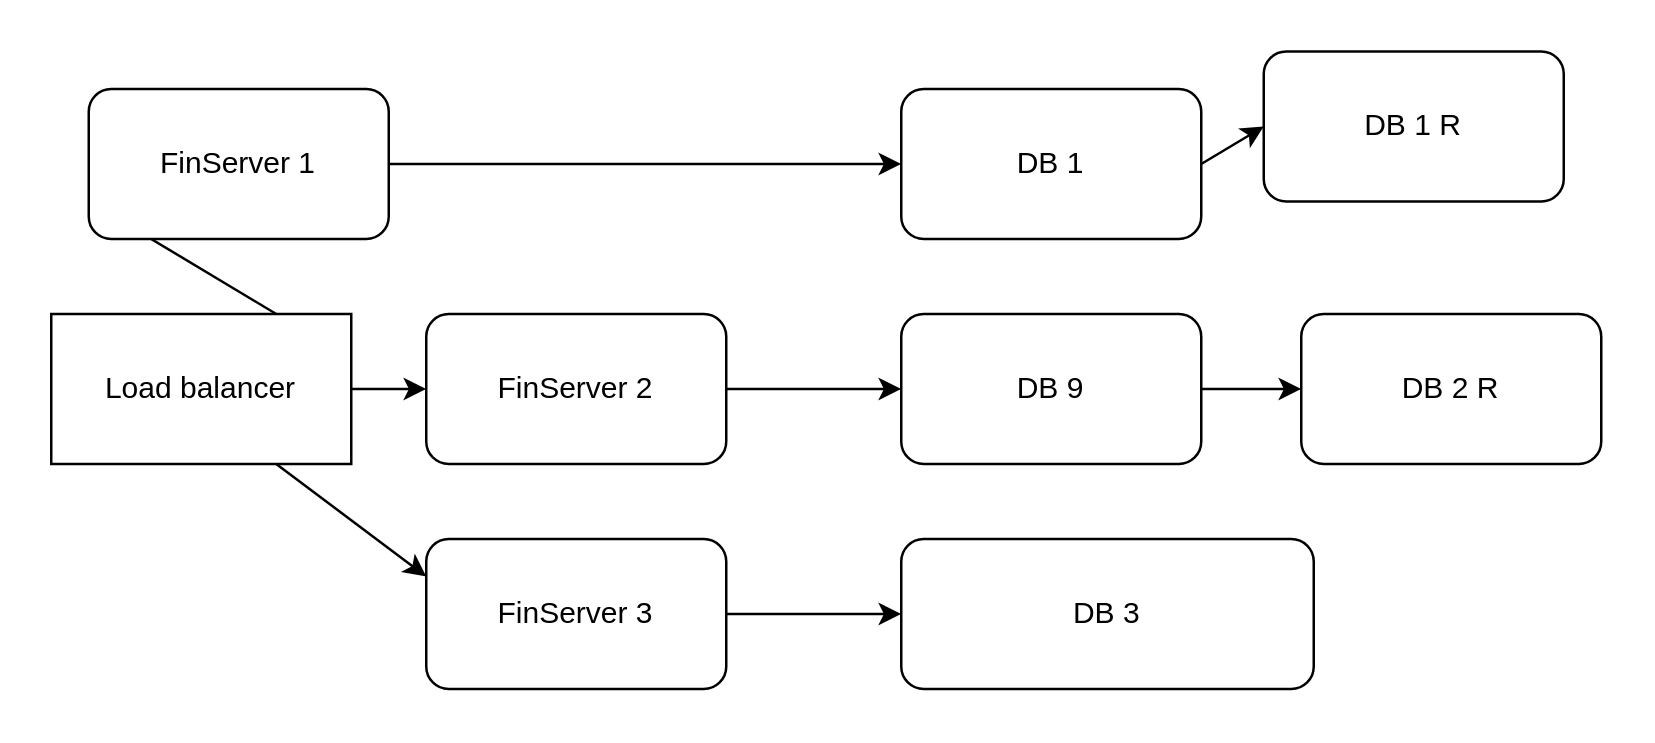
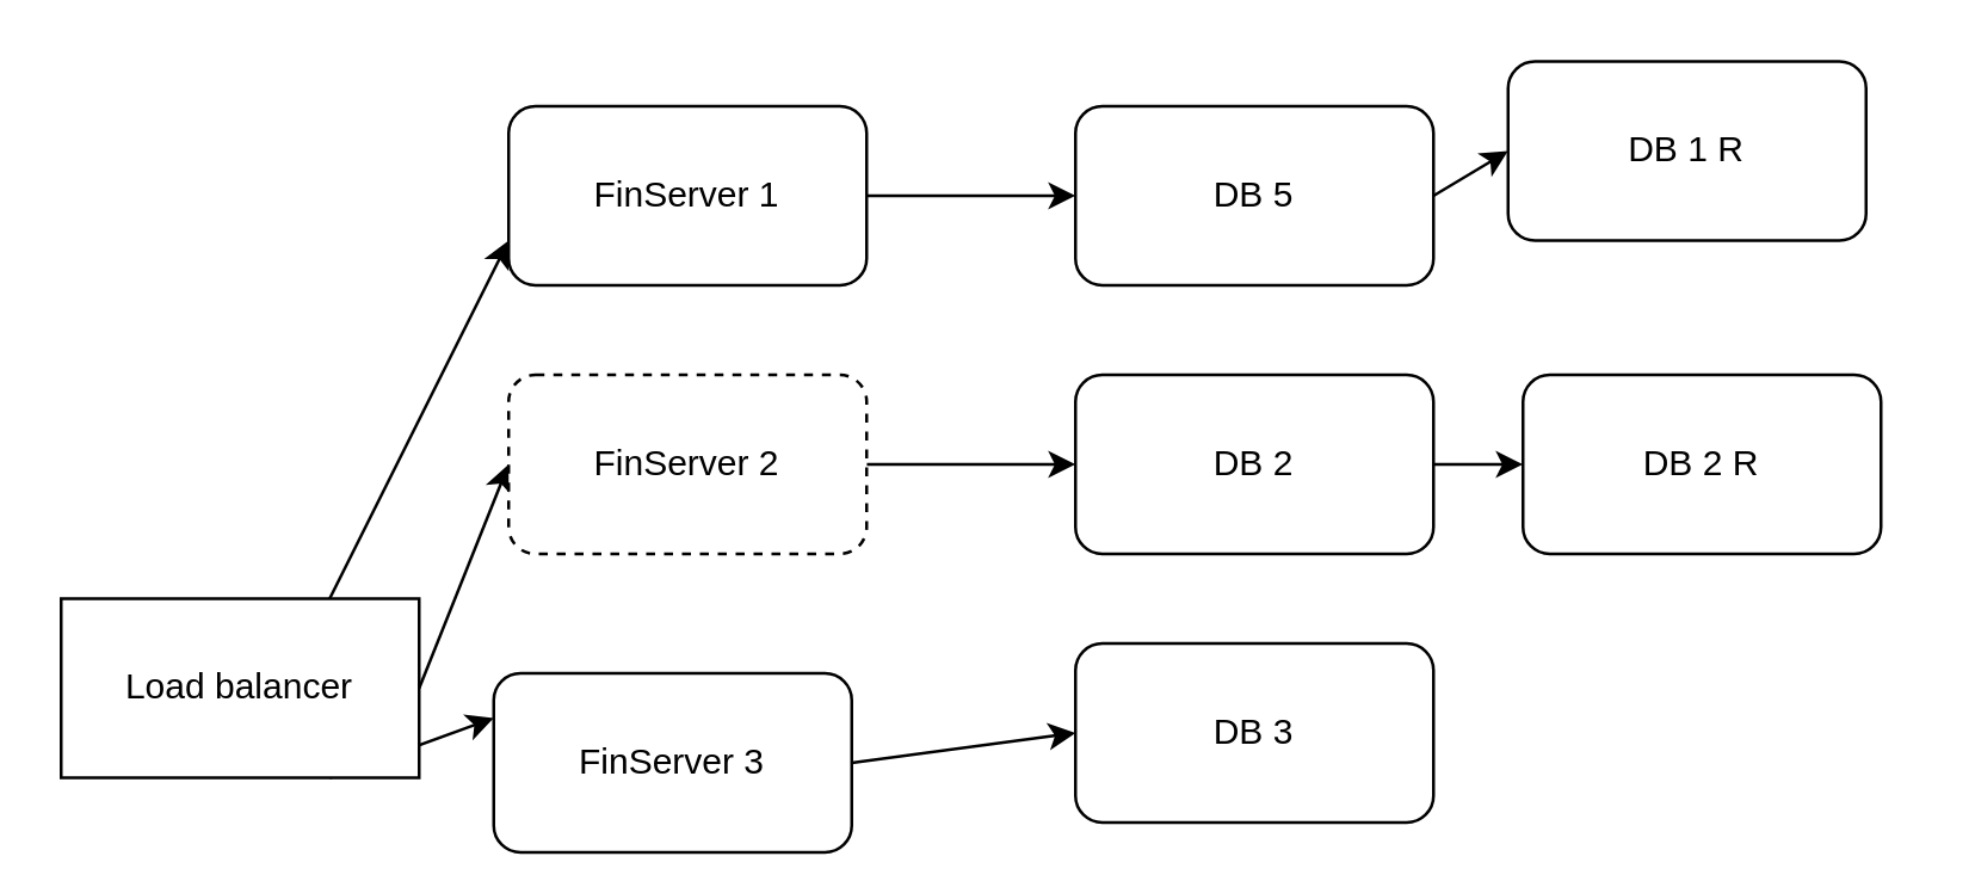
  <mxCell id="0" />
  <mxCell id="1" parent="0" />
  <mxCell id="2" style="edgeStyle=none;html=1;exitX=0.75;exitY=0;exitDx=0;exitDy=0;entryX=0;entryY=0.75;entryDx=0;entryDy=0;" edge="1" parent="1" source="5" target="7"><mxGeometry relative="1" as="geometry" /></mxCell>
  <mxCell id="3" style="edgeStyle=none;html=1;exitX=1;exitY=0.5;exitDx=0;exitDy=0;entryX=0;entryY=0.5;entryDx=0;entryDy=0;" edge="1" parent="1" source="5" target="9"><mxGeometry relative="1" as="geometry" /></mxCell>
  <mxCell id="4" style="edgeStyle=none;html=1;exitX=0.75;exitY=1;exitDx=0;exitDy=0;entryX=0;entryY=0.25;entryDx=0;entryDy=0;" edge="1" parent="1" source="5" target="11"><mxGeometry relative="1" as="geometry" /></mxCell>
- <mxCell id="5" value="Load balancer" style="rounded=0;whiteSpace=wrap;html=1;" vertex="1" parent="1"><mxGeometry x="20" y="125" width="120" height="60" as="geometry" /></mxCell>
+ <mxCell id="5" value="Load balancer" style="rounded=0;whiteSpace=wrap;html=1;" vertex="1" parent="1"><mxGeometry x="20" y="200" width="120" height="60" as="geometry" /></mxCell>
  <mxCell id="6" style="edgeStyle=none;html=1;exitX=1;exitY=0.5;exitDx=0;exitDy=0;entryX=0;entryY=0.5;entryDx=0;entryDy=0;" edge="1" parent="1" source="7" target="13"><mxGeometry relative="1" as="geometry" /></mxCell>
- <mxCell id="7" value="FinServer 1" style="rounded=1;whiteSpace=wrap;html=1;" vertex="1" parent="1"><mxGeometry x="35" y="35" width="120" height="60" as="geometry" /></mxCell>
+ <mxCell id="7" value="FinServer 1" style="rounded=1;whiteSpace=wrap;html=1;" vertex="1" parent="1"><mxGeometry x="170" y="35" width="120" height="60" as="geometry" /></mxCell>
  <mxCell id="8" style="edgeStyle=none;html=1;exitX=1;exitY=0.5;exitDx=0;exitDy=0;entryX=0;entryY=0.5;entryDx=0;entryDy=0;" edge="1" parent="1" source="9" target="15"><mxGeometry relative="1" as="geometry" /></mxCell>
- <mxCell id="9" value="FinServer 2" style="rounded=1;whiteSpace=wrap;html=1;" vertex="1" parent="1"><mxGeometry x="170" y="125" width="120" height="60" as="geometry" /></mxCell>
+ <mxCell id="9" value="FinServer 2" style="rounded=1;whiteSpace=wrap;html=1;dashed=1;" vertex="1" parent="1"><mxGeometry x="170" y="125" width="120" height="60" as="geometry" /></mxCell>
  <mxCell id="10" style="edgeStyle=none;html=1;exitX=1;exitY=0.5;exitDx=0;exitDy=0;entryX=0;entryY=0.5;entryDx=0;entryDy=0;" edge="1" parent="1" source="11" target="16"><mxGeometry relative="1" as="geometry" /></mxCell>
- <mxCell id="11" value="FinServer 3" style="rounded=1;whiteSpace=wrap;html=1;" vertex="1" parent="1"><mxGeometry x="170" y="215" width="120" height="60" as="geometry" /></mxCell>
+ <mxCell id="11" value="FinServer 3" style="rounded=1;whiteSpace=wrap;html=1;" vertex="1" parent="1"><mxGeometry x="165" y="225" width="120" height="60" as="geometry" /></mxCell>
  <mxCell id="12" style="edgeStyle=none;html=1;exitX=1;exitY=0.5;exitDx=0;exitDy=0;entryX=0;entryY=0.5;entryDx=0;entryDy=0;" edge="1" parent="1" source="13" target="17"><mxGeometry relative="1" as="geometry" /></mxCell>
- <mxCell id="13" value="DB 1" style="rounded=1;whiteSpace=wrap;html=1;" vertex="1" parent="1"><mxGeometry x="360" y="35" width="120" height="60" as="geometry" /></mxCell>
+ <mxCell id="13" value="DB 5" style="rounded=1;whiteSpace=wrap;html=1;" vertex="1" parent="1"><mxGeometry x="360" y="35" width="120" height="60" as="geometry" /></mxCell>
  <mxCell id="14" style="edgeStyle=none;html=1;exitX=1;exitY=0.5;exitDx=0;exitDy=0;entryX=0;entryY=0.5;entryDx=0;entryDy=0;" edge="1" parent="1" source="15" target="18"><mxGeometry relative="1" as="geometry" /></mxCell>
- <mxCell id="15" value="DB 9" style="rounded=1;whiteSpace=wrap;html=1;" vertex="1" parent="1"><mxGeometry x="360" y="125" width="120" height="60" as="geometry" /></mxCell>
- <mxCell id="16" value="DB 3" style="rounded=1;whiteSpace=wrap;html=1;" vertex="1" parent="1"><mxGeometry x="360" y="215" width="165" height="60" as="geometry" /></mxCell>
+ <mxCell id="15" value="DB 2" style="rounded=1;whiteSpace=wrap;html=1;" vertex="1" parent="1"><mxGeometry x="360" y="125" width="120" height="60" as="geometry" /></mxCell>
+ <mxCell id="16" value="DB 3" style="rounded=1;whiteSpace=wrap;html=1;" vertex="1" parent="1"><mxGeometry x="360" y="215" width="120" height="60" as="geometry" /></mxCell>
  <mxCell id="17" value="DB 1 R" style="rounded=1;whiteSpace=wrap;html=1;" vertex="1" parent="1"><mxGeometry x="505" y="20" width="120" height="60" as="geometry" /></mxCell>
- <mxCell id="18" value="DB 2 R" style="rounded=1;whiteSpace=wrap;html=1;" vertex="1" parent="1"><mxGeometry x="520" y="125" width="120" height="60" as="geometry" /></mxCell>
+ <mxCell id="18" value="DB 2 R" style="rounded=1;whiteSpace=wrap;html=1;" vertex="1" parent="1"><mxGeometry x="510" y="125" width="120" height="60" as="geometry" /></mxCell>
